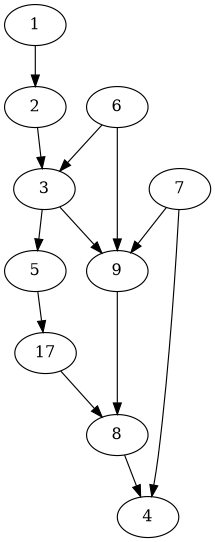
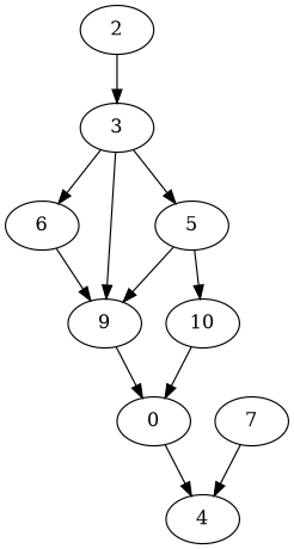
  digraph {
    node [Weight=5]
    edge [Weight=5]
-   1 [Weight=4]
    2
    3 [Weight=10]
    5
    6 [Weight=9]
    9 [Weight=3]
-   10 [Weight=2 label=17]
+   10 [Weight=2]
    7 [Weight=3]
    4 [Weight=6]
-   8 [Weight=8]
-   1 -> 2 [Weight=8]
+   8 [Weight=8 label=0]
    2 -> 3
    3 -> 5 [Weight=7]
-   6 -> 3
+   3 -> 6
    3 -> 9 [Weight=3]
-   7 -> 9 [Weight=10]
+   5 -> 9 [Weight=10]
    5 -> 10 [Weight=17]
    6 -> 9 [Weight=14]
    9 -> 8 [Weight=12]
    10 -> 8 [Weight=8]
    7 -> 4
    8 -> 4 [Weight=15]
  }
